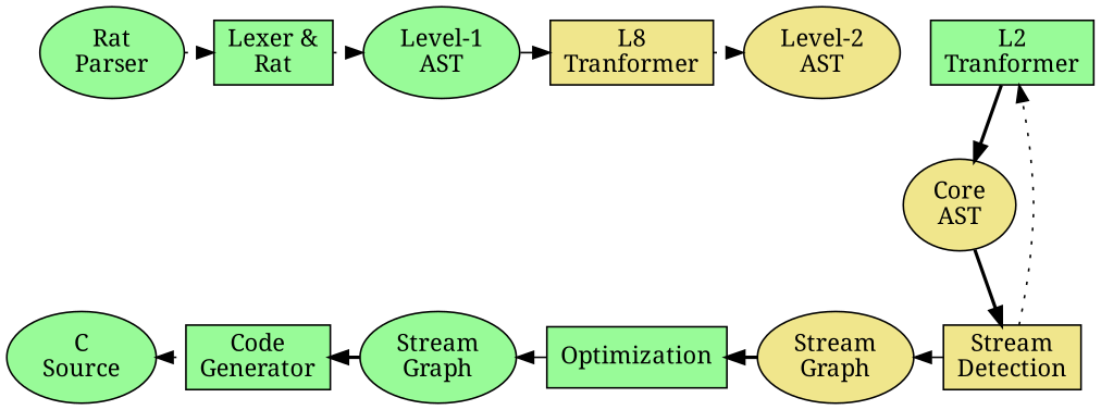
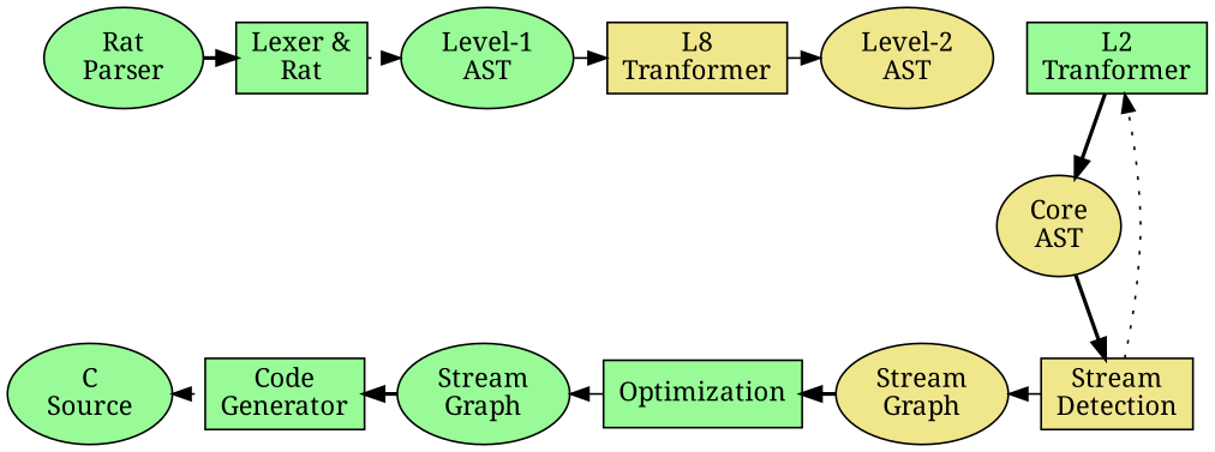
  digraph {
    fontname="Noto Serif"
    node [fillcolor=palegreen fontname="Noto Serif" style=filled]
    edge [fontname="Noto Serif" style=bold]
    n1 [label="Rat\nParser"]
    n2 [label="Lexer &\nRat" shape=box]
    n3 [label="Level-1\nAST"]
    n4 [fillcolor=khaki label="L8\nTranformer" shape=box]
    n5 [fillcolor=khaki label="Level-2\nAST"]
    n6 [label="L2\nTranformer" shape=box]
    n7 [fillcolor=khaki label="Stream\nDetection" shape=box]
    n8 [fillcolor=khaki label="Stream\nGraph"]
    n9 [label=Optimization shape=box]
    n10 [label="Stream\nGraph"]
    n11 [label="Code\nGenerator" shape=box]
    n12 [label="C\nSource"]
    n13 [fillcolor=khaki label="Core\nAST" shape=ellipse]
    subgraph sub_1 {
      rank=min
      rankdir=LR
      n1
      n2
      n3
      n4
      n5
      n6
    }
    subgraph sub_2 {
      rank=max
      rankdir=LR
      n7
      n8
      n9
      n10
      n11
      n12
    }
-   n1 -> n2 [style=dotted]
+   n1 -> n2
    n2 -> n3 [style=dotted]
    n3 -> n4 [style=solid]
-   n4 -> n5 [style=dotted]
+   n4 -> n5 [style=solid]
    n6 -> n13
    n7 -> n6 [style=dotted]
    n7 -> n13 [dir=back]
    n8 -> n7 [dir=back style=solid]
    n9 -> n8 [dir=back]
    n10 -> n9 [dir=back style=solid]
    n11 -> n10 [dir=back]
    n12 -> n11 [dir=back style=dotted]
  }
